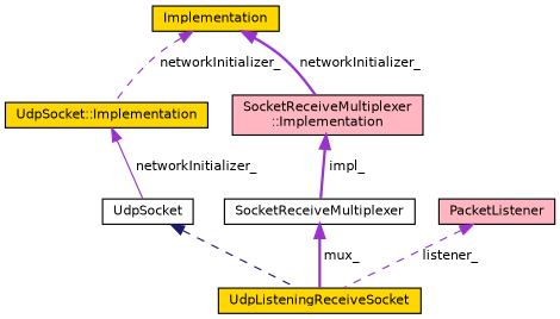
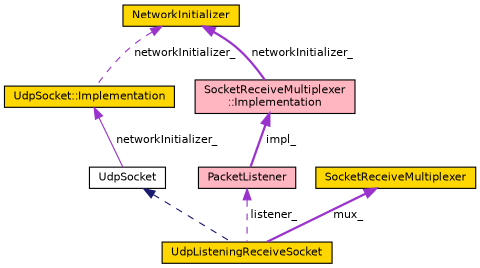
  digraph {
    node [color=black fillcolor=gold fontname=Helvetica fontsize=10 shape=record style=filled]
    edge [color=darkorchid3 dir=back fontname=Helvetica fontsize=10 labelfontname=Helvetica labelfontsize=10 style=dashed]
    n1 [fontcolor=black height=0.2 label=UdpListeningReceiveSocket width=0.4]
    n2 [fillcolor=white height=0.2 label=UdpSocket width=0.4]
    n3 [height=0.2 label="UdpSocket::Implementation" width=0.4]
-   n4 [height=0.2 label=Implementation width=0.4]
+   n4 [height=0.2 label=NetworkInitializer width=0.4]
    n5 [fillcolor=lightpink height=0.2 label="SocketReceiveMultiplexer\l::Implementation" width=0.4]
-   n6 [fillcolor=white height=0.2 label=SocketReceiveMultiplexer width=0.4]
+   n6 [height=0.2 label=SocketReceiveMultiplexer width=0.4]
    n7 [fillcolor=lightpink height=0.2 label=PacketListener width=0.4]
    n2 -> n1 [color=midnightblue]
    n3 -> n2 [label=" networkInitializer_" style=solid]
    n4 -> n3 [label=" networkInitializer_"]
    n4 -> n5 [label=" networkInitializer_" style=bold]
-   n5 -> n6 [label=" impl_" style=bold]
+   n5 -> n7 [label=" impl_" style=bold]
    n6 -> n1 [label=" mux_" style=bold]
    n7 -> n1 [label=" listener_"]
  }
